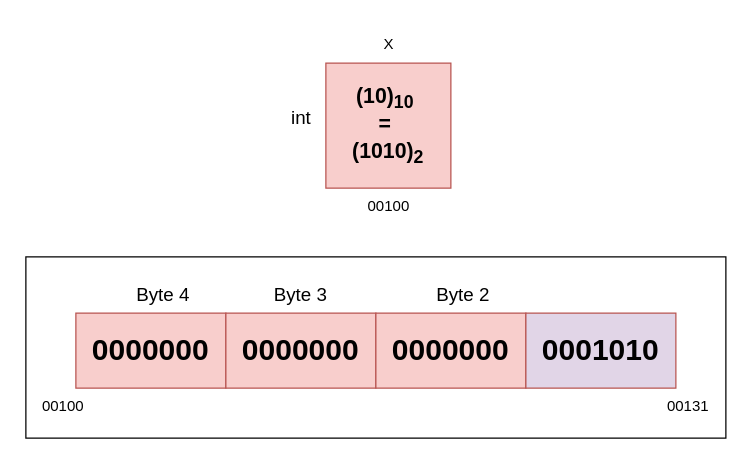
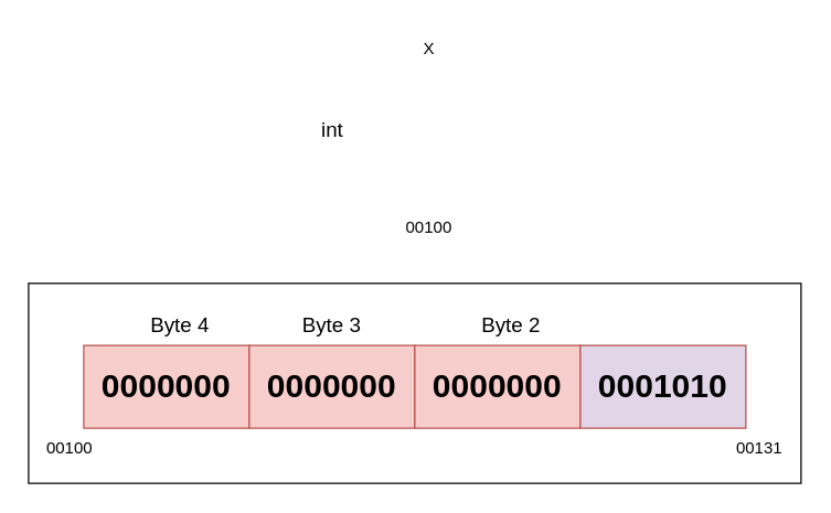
  <mxCell id="0" />
  <mxCell id="1" parent="0" />
  <mxCell id="2" value="" style="rounded=0;whiteSpace=wrap;html=1;" vertex="1" parent="1"><mxGeometry x="20" y="205" width="560" height="145" as="geometry" /></mxCell>
  <mxCell id="3" value="&lt;span style=&quot;font-size: 24px;&quot;&gt;0000000&lt;/span&gt;" style="rounded=0;whiteSpace=wrap;html=1;fillColor=#f8cecc;strokeColor=#b85450;fontStyle=1" vertex="1" parent="1"><mxGeometry x="60" y="250" width="120" height="60" as="geometry" /></mxCell>
  <mxCell id="4" value="&lt;span style=&quot;font-size: 24px;&quot;&gt;0000000&lt;/span&gt;" style="rounded=0;whiteSpace=wrap;html=1;fillColor=#f8cecc;strokeColor=#b85450;fontStyle=1" vertex="1" parent="1"><mxGeometry x="180" y="250" width="120" height="60" as="geometry" /></mxCell>
  <mxCell id="5" value="&lt;span style=&quot;font-size: 24px;&quot;&gt;0000000&lt;/span&gt;" style="rounded=0;whiteSpace=wrap;html=1;fillColor=#f8cecc;strokeColor=#b85450;fontStyle=1" vertex="1" parent="1"><mxGeometry x="300" y="250" width="120" height="60" as="geometry" /></mxCell>
  <mxCell id="6" value="&lt;font style=&quot;font-size: 24px;&quot;&gt;0001010&lt;/font&gt;" style="rounded=0;whiteSpace=wrap;html=1;fillColor=#e1d5e7;strokeColor=#b85450;fontStyle=1;" vertex="1" parent="1"><mxGeometry x="420" y="250" width="120" height="60" as="geometry" /></mxCell>
  <mxCell id="7" value="00100" style="text;html=1;align=center;verticalAlign=middle;whiteSpace=wrap;rounded=0;" vertex="1" parent="1"><mxGeometry x="20" y="310" width="60" height="30" as="geometry" /></mxCell>
  <mxCell id="8" value="00131" style="text;html=1;align=center;verticalAlign=middle;whiteSpace=wrap;rounded=0;" vertex="1" parent="1"><mxGeometry x="520" y="310" width="60" height="30" as="geometry" /></mxCell>
  <mxCell id="9" value="&lt;font style=&quot;font-size: 15px;&quot;&gt;Byte 2&lt;/font&gt;" style="text;html=1;align=center;verticalAlign=middle;whiteSpace=wrap;rounded=0;" vertex="1" parent="1"><mxGeometry x="340" y="220" width="60" height="30" as="geometry" /></mxCell>
  <mxCell id="10" value="&lt;font style=&quot;font-size: 15px;&quot;&gt;Byte 3&lt;/font&gt;" style="text;html=1;align=center;verticalAlign=middle;whiteSpace=wrap;rounded=0;" vertex="1" parent="1"><mxGeometry x="210" y="220" width="60" height="30" as="geometry" /></mxCell>
  <mxCell id="11" value="&lt;font style=&quot;font-size: 15px;&quot;&gt;Byte 4&lt;/font&gt;" style="text;html=1;align=center;verticalAlign=middle;whiteSpace=wrap;rounded=0;" vertex="1" parent="1"><mxGeometry x="100" y="220" width="60" height="30" as="geometry" /></mxCell>
- <mxCell id="12" value="&lt;font style=&quot;font-size: 17px;&quot;&gt;(10)&lt;sub&gt;10&lt;/sub&gt;&amp;nbsp;&lt;/font&gt;&lt;div&gt;&lt;font style=&quot;font-size: 17px;&quot;&gt;=&amp;nbsp;&lt;/font&gt;&lt;/div&gt;&lt;div&gt;&lt;font style=&quot;font-size: 17px;&quot;&gt;(1010)&lt;sub&gt;2&lt;/sub&gt;&lt;/font&gt;&lt;/div&gt;" style="whiteSpace=wrap;html=1;aspect=fixed;fillColor=#f8cecc;strokeColor=#b85450;fontStyle=1" vertex="1" parent="1"><mxGeometry x="260" width="100" height="100" as="geometry" y="50" /></mxCell>
  <mxCell id="13" value="&lt;font style=&quot;font-size: 15px;&quot;&gt;int&lt;/font&gt;" style="text;html=1;align=center;verticalAlign=middle;resizable=0;points=[];autosize=1;strokeColor=none;fillColor=none;" vertex="1" parent="1"><mxGeometry x="220" y="78" width="40" height="30" as="geometry" /></mxCell>
  <mxCell id="14" value="00100" style="text;html=1;align=center;verticalAlign=middle;resizable=0;points=[];autosize=1;strokeColor=none;fillColor=none;" vertex="1" parent="1"><mxGeometry x="280" y="150" width="60" height="30" as="geometry" /></mxCell>
  <mxCell id="15" value="X" style="text;html=1;align=center;verticalAlign=middle;resizable=0;points=[];autosize=1;strokeColor=none;fillColor=none;" vertex="1" parent="1"><mxGeometry x="295" y="20" width="30" height="30" as="geometry" /></mxCell>
